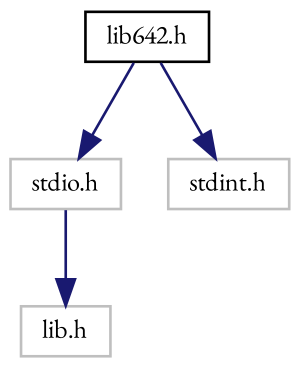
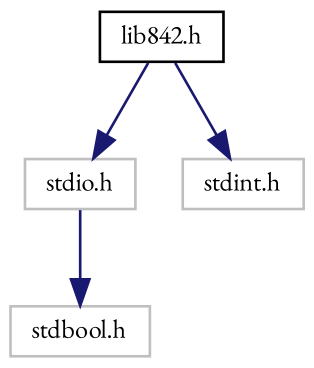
  digraph {
    fontname="EB Garamond"
    node [color=grey75 fillcolor=white fontname="EB Garamond" fontsize=10 shape=record style=filled]
    edge [color=midnightblue fontname="EB Garamond" fontsize=10 labelfontname=Helvetica labelfontsize=10 style=solid]
-   n1 [color=black height=0.2 label="lib642.h" width=0.4]
+   n1 [color=black height=0.2 label="lib842.h" width=0.4]
    n2 [height=0.2 label="stdio.h" width=0.4]
    n3 [height=0.2 label="stdint.h" width=0.4]
-   n4 [height=0.2 label="lib.h" width=0.4]
+   n4 [height=0.2 label="stdbool.h" width=0.4]
    n1 -> n2
    n1 -> n3
    n2 -> n4
  }
